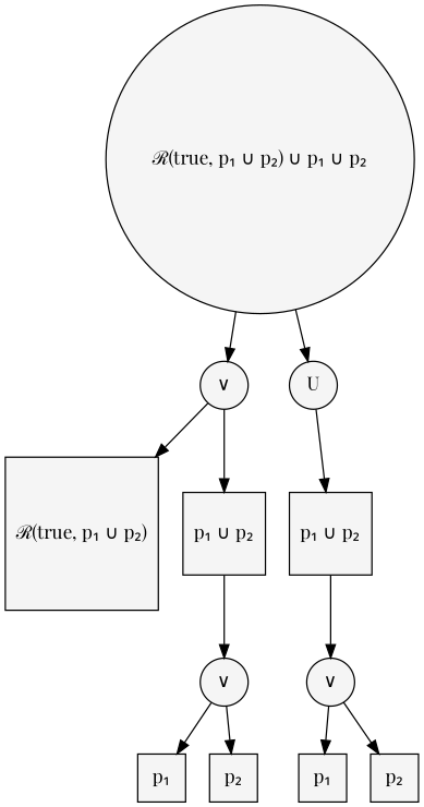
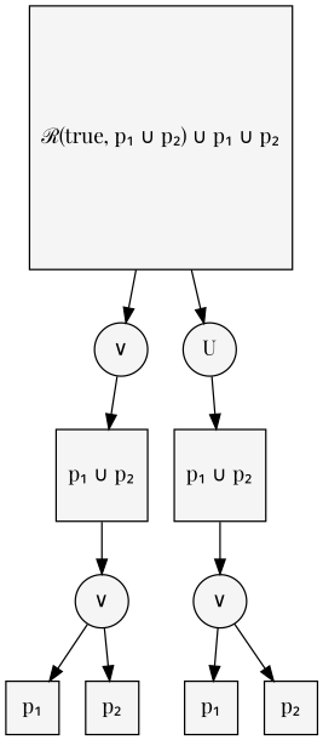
  digraph {
    fontname="Playfair Display"
    node [color=black fillcolor="#F5F5F5" fontcolor=black fontname="Playfair Display" shape=square style=filled]
    edge [fontname="Playfair Display"]
-   n1 [label="ℛ(true, p₁ ∪ p₂) ∪ p₁ ∪ p₂" shape=circle]
+   n1 [label="ℛ(true, p₁ ∪ p₂) ∪ p₁ ∪ p₂"]
    n2 [label="∨" shape=circle]
    n3 [label=U shape=circle]
-   n4 [label="ℛ(true, p₁ ∪ p₂)"]
    n5 [label="p₁ ∪ p₂"]
    n6 [label="∨" shape=circle]
    n7 [label="p₁ ∪ p₂"]
    n8 [label="∨" shape=circle]
    n9 [label="p₁"]
    n10 [label="p₂"]
    n11 [label="p₁"]
    n12 [label="p₂"]
    n1 -> n2
    n1 -> n3
-   n2 -> n4
    n2 -> n5
    n3 -> n7
    n5 -> n6
    n6 -> n11
    n6 -> n12
    n7 -> n8
    n8 -> n9
    n8 -> n10
  }
